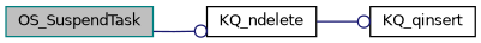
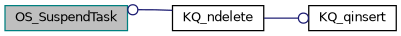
  digraph {
    rankdir=LR
    node [color=black fillcolor=white fontname=Helvetica fontsize=10 shape=record style=filled]
    edge [arrowhead=odot color=midnightblue fontname=Helvetica fontsize=10 labelfontname=Helvetica labelfontsize=10 style=solid]
    n1 [color=teal fillcolor=grey75 fontcolor=black height=0.2 label=OS_SuspendTask width=0.4]
    n2 [height=0.2 label=KQ_ndelete width=0.4]
    n3 [height=0.2 label=KQ_qinsert width=0.4]
-   n1 -> n2
+   n2 -> n1
    n2 -> n3
  }
